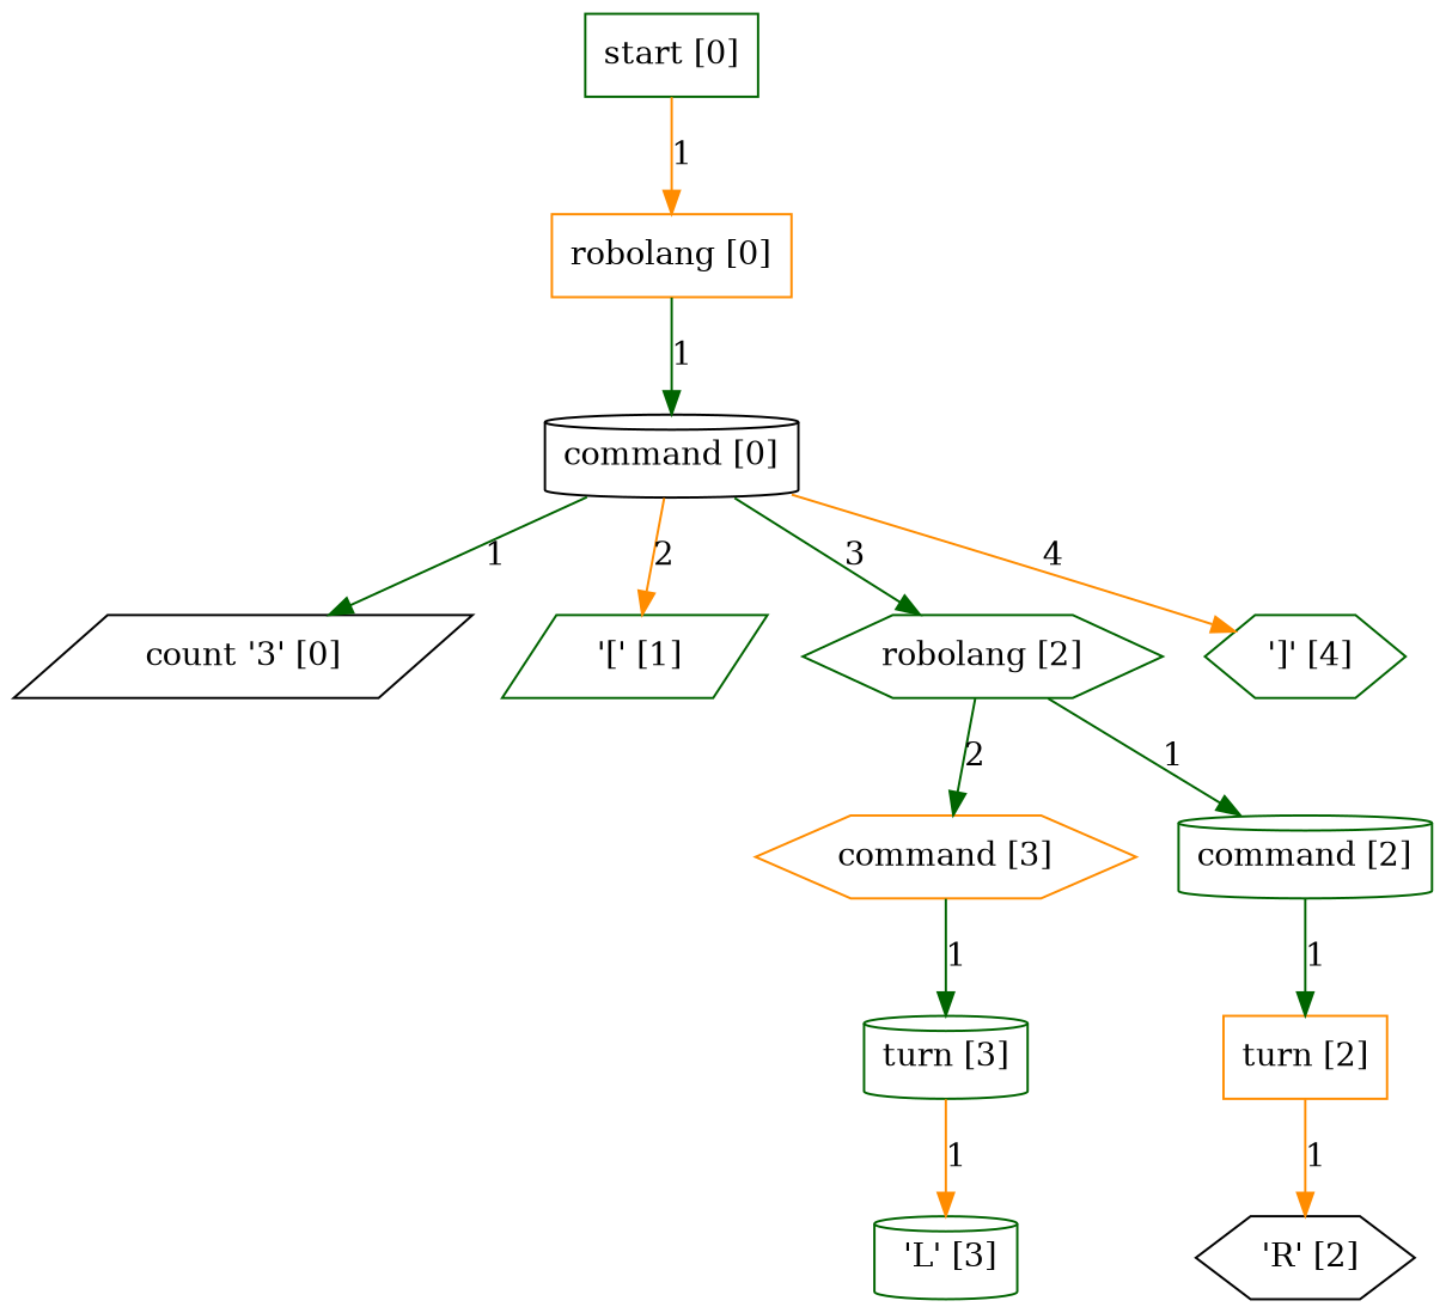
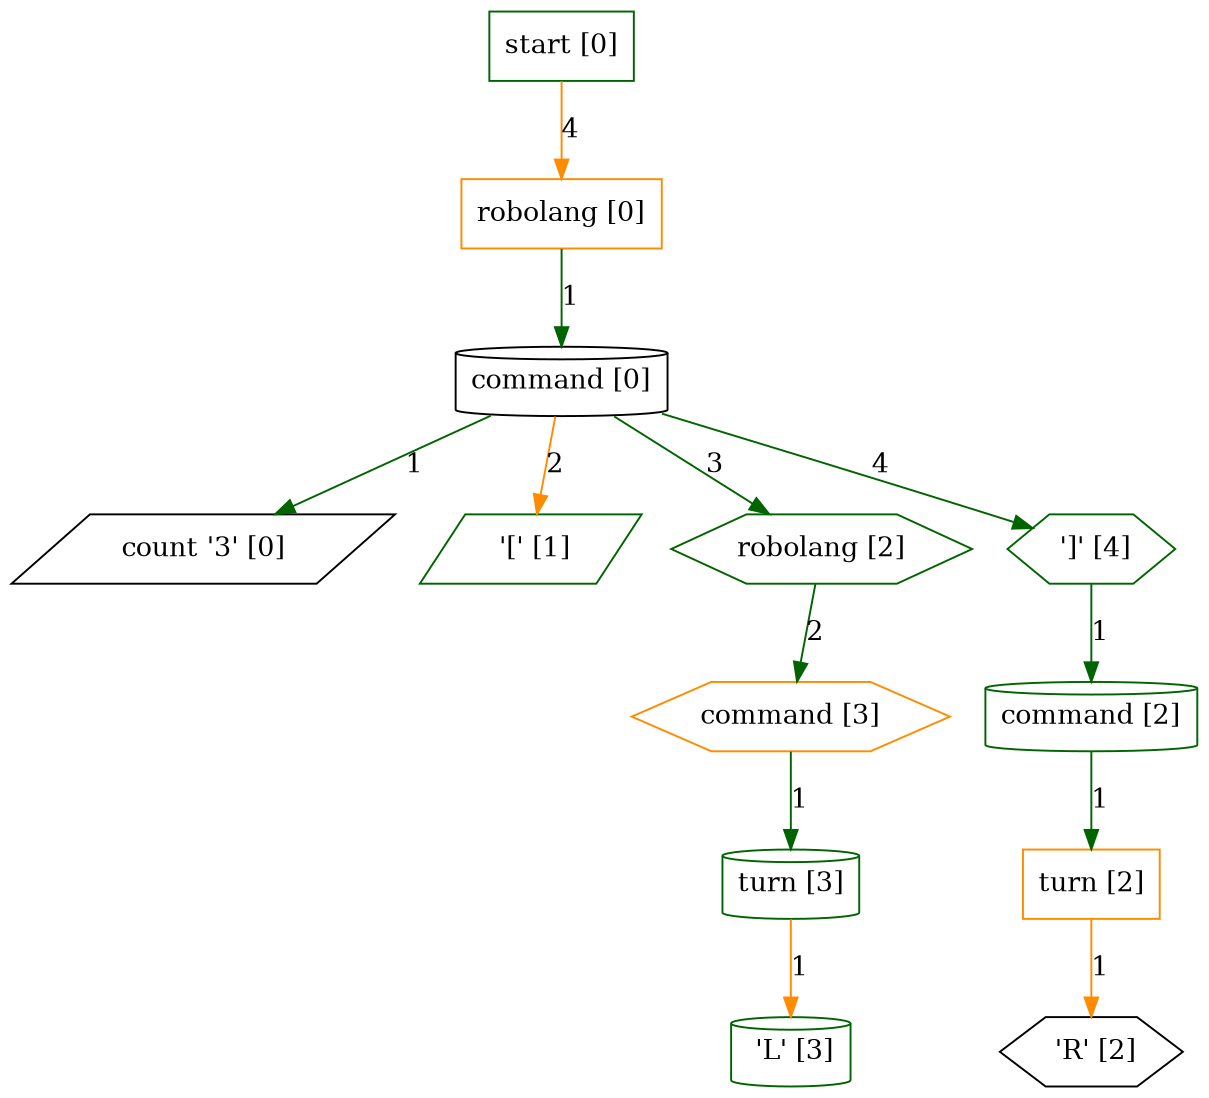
  digraph {
    node [color=darkgreen shape=cylinder]
    edge [color=darkgreen]
    n1 [label="start [0]" shape=box]
    n2 [color=darkorange label="robolang [0]" shape=box]
    n3 [color=black label="command [0]"]
    n4 [color=black label="count '3' [0]" shape=parallelogram]
    n5 [label=" '[' [1]" shape=parallelogram]
    n6 [label="robolang [2]" shape=hexagon]
    n7 [label=" ']' [4]" shape=hexagon]
    n8 [label="command [2]"]
    n9 [color=darkorange label="command [3]" shape=hexagon]
    n10 [color=darkorange label="turn [2]" shape=box]
    n11 [label="turn [3]"]
    n12 [color=black label=" 'R' [2]" shape=hexagon]
    n13 [label=" 'L' [3]"]
-   n1 -> n2 [color=darkorange label=1]
+   n1 -> n2 [color=darkorange label=4]
    n2 -> n3 [label=1]
    n3 -> n4 [label=1]
    n3 -> n5 [color=darkorange label=2]
    n3 -> n6 [label=3]
-   n3 -> n7 [color=darkorange label=4]
-   n6 -> n8 [label=1]
+   n3 -> n7 [label=4]
+   n7 -> n8 [label=1]
    n6 -> n9 [label=2]
    n8 -> n10 [label=1]
    n9 -> n11 [label=1]
    n10 -> n12 [color=darkorange label=1]
    n11 -> n13 [color=darkorange label=1]
  }
